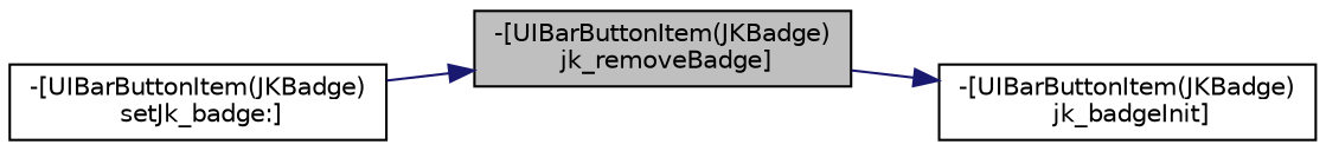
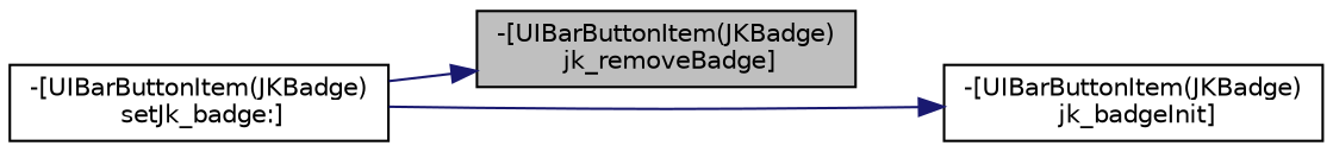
  digraph {
    rankdir=LR
    node [color=black fillcolor=white fontname=Helvetica fontsize=10 shape=record style=filled]
    edge [color=midnightblue fontname=Helvetica fontsize=10 labelfontname=Helvetica labelfontsize=10 style=solid]
    n1 [fillcolor=grey75 fontcolor=black height=0.2 label="-[UIBarButtonItem(JKBadge)\l jk_removeBadge]" width=0.4]
    n2 [height=0.2 label="-[UIBarButtonItem(JKBadge)\l jk_badgeInit]" width=0.4]
    n3 [height=0.2 label="-[UIBarButtonItem(JKBadge)\l setJk_badge:]" width=0.4]
-   n1 -> n2
+   n3 -> n2
    n3 -> n1
  }
